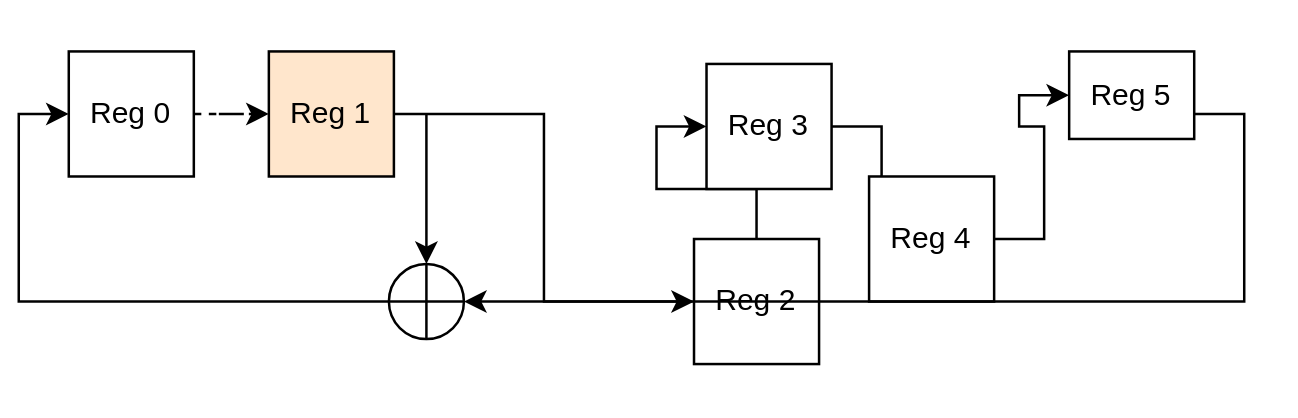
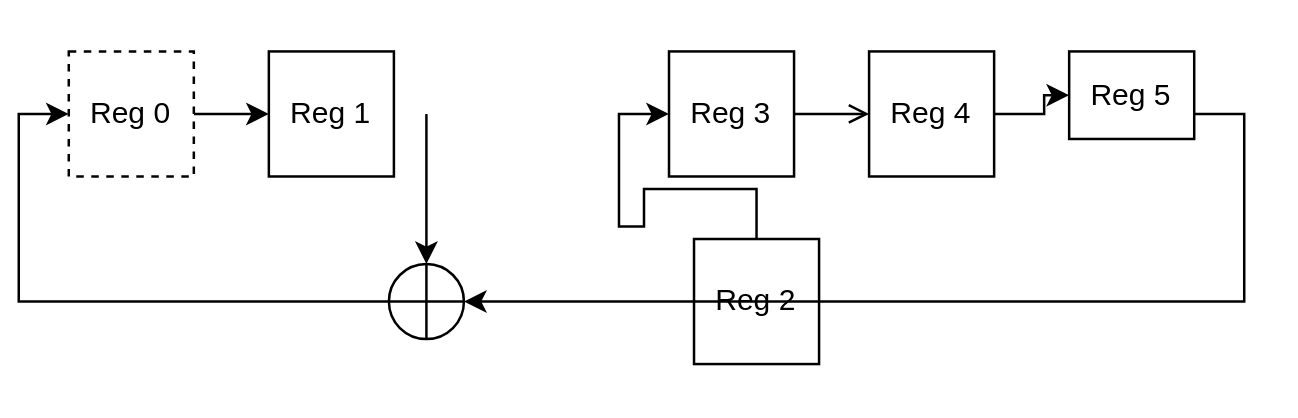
  <mxCell id="0" />
  <mxCell id="1" parent="0" />
- <mxCell id="2" style="edgeStyle=orthogonalEdgeStyle;rounded=0;orthogonalLoop=1;jettySize=auto;html=1;entryX=0;entryY=0.5;entryDx=0;entryDy=0;dashed=1;" edge="1" parent="1" source="3" target="5"><mxGeometry relative="1" as="geometry" /></mxCell>
- <mxCell id="3" value="Reg 0" style="rounded=0;whiteSpace=wrap;html=1;" vertex="1" parent="1"><mxGeometry x="20" y="20" width="50" height="50" as="geometry" /></mxCell>
- <mxCell id="4" style="edgeStyle=orthogonalEdgeStyle;rounded=0;orthogonalLoop=1;jettySize=auto;html=1;entryX=0;entryY=0.5;entryDx=0;entryDy=0;" edge="1" parent="1" source="5" target="7"><mxGeometry relative="1" as="geometry" /></mxCell>
- <mxCell id="5" value="Reg 1" style="rounded=0;whiteSpace=wrap;html=1;fillColor=#ffe6cc;" vertex="1" parent="1"><mxGeometry x="100" y="20" width="50" height="50" as="geometry" /></mxCell>
+ <mxCell id="2" style="edgeStyle=orthogonalEdgeStyle;rounded=0;orthogonalLoop=1;jettySize=auto;html=1;entryX=0;entryY=0.5;entryDx=0;entryDy=0;" edge="1" parent="1" source="3" target="5"><mxGeometry relative="1" as="geometry" /></mxCell>
+ <mxCell id="3" value="Reg 0" style="rounded=0;whiteSpace=wrap;html=1;dashed=1;" vertex="1" parent="1"><mxGeometry x="20" y="20" width="50" height="50" as="geometry" /></mxCell>
+ <mxCell id="5" value="Reg 1" style="rounded=0;whiteSpace=wrap;html=1;" vertex="1" parent="1"><mxGeometry x="100" y="20" width="50" height="50" as="geometry" /></mxCell>
  <mxCell id="6" style="edgeStyle=orthogonalEdgeStyle;rounded=0;orthogonalLoop=1;jettySize=auto;html=1;entryX=0;entryY=0.5;entryDx=0;entryDy=0;" edge="1" parent="1" source="7" target="9"><mxGeometry relative="1" as="geometry" /></mxCell>
  <mxCell id="7" value="Reg 2" style="rounded=0;whiteSpace=wrap;html=1;" vertex="1" parent="1"><mxGeometry x="270" y="95" width="50" height="50" as="geometry" /></mxCell>
  <mxCell id="8" style="edgeStyle=orthogonalEdgeStyle;rounded=0;orthogonalLoop=1;jettySize=auto;html=1;entryX=0;entryY=0.5;entryDx=0;entryDy=0;endArrow=open;" edge="1" parent="1" source="9" target="11"><mxGeometry relative="1" as="geometry" /></mxCell>
- <mxCell id="9" value="Reg 3" style="rounded=0;whiteSpace=wrap;html=1;" vertex="1" parent="1"><mxGeometry x="275" y="25" width="50" height="50" as="geometry" /></mxCell>
+ <mxCell id="9" value="Reg 3" style="rounded=0;whiteSpace=wrap;html=1;" vertex="1" parent="1"><mxGeometry x="260" y="20" width="50" height="50" as="geometry" /></mxCell>
  <mxCell id="10" style="edgeStyle=orthogonalEdgeStyle;rounded=0;orthogonalLoop=1;jettySize=auto;html=1;entryX=0;entryY=0.5;entryDx=0;entryDy=0;" edge="1" parent="1" source="11" target="13"><mxGeometry relative="1" as="geometry" /></mxCell>
- <mxCell id="11" value="Reg 4" style="rounded=0;whiteSpace=wrap;html=1;" vertex="1" parent="1"><mxGeometry x="340" y="70" width="50" height="50" as="geometry" /></mxCell>
+ <mxCell id="11" value="Reg 4" style="rounded=0;whiteSpace=wrap;html=1;" vertex="1" parent="1"><mxGeometry x="340" y="20" width="50" height="50" as="geometry" /></mxCell>
  <mxCell id="12" style="edgeStyle=orthogonalEdgeStyle;rounded=0;orthogonalLoop=1;jettySize=auto;html=1;entryX=1;entryY=0.5;entryDx=0;entryDy=0;" edge="1" parent="1" source="13" target="15"><mxGeometry relative="1" as="geometry"><Array as="points"><mxPoint x="490" y="45" /><mxPoint x="490" y="120" /></Array></mxGeometry></mxCell>
  <mxCell id="13" value="Reg 5" style="rounded=0;whiteSpace=wrap;html=1;" vertex="1" parent="1"><mxGeometry x="420" y="20" width="50" height="35" as="geometry" /></mxCell>
  <mxCell id="14" style="edgeStyle=orthogonalEdgeStyle;rounded=0;orthogonalLoop=1;jettySize=auto;html=1;entryX=0;entryY=0.5;entryDx=0;entryDy=0;" edge="1" parent="1" source="15" target="3"><mxGeometry relative="1" as="geometry" /></mxCell>
  <mxCell id="15" value="" style="shape=orEllipse;perimeter=ellipsePerimeter;whiteSpace=wrap;html=1;backgroundOutline=1;" vertex="1" parent="1"><mxGeometry x="148" y="105" width="30" height="30" as="geometry" /></mxCell>
  <mxCell id="16" value="" style="endArrow=classic;html=1;entryX=0.5;entryY=0;entryDx=0;entryDy=0;" edge="1" parent="1"><mxGeometry width="50" height="50" relative="1" as="geometry"><mxPoint x="163" y="45" as="sourcePoint" /><mxPoint x="163" y="105" as="targetPoint" /></mxGeometry></mxCell>
